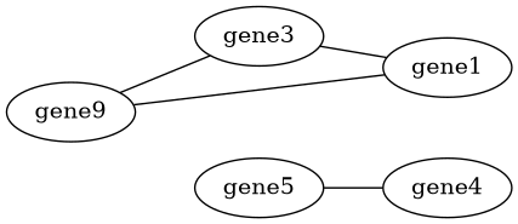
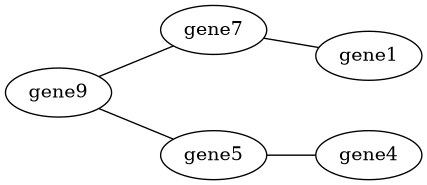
  strict graph {
    rankdir=LR
    node [Sequence=Sequence1 present=True]
    n1 [label=gene9]
-   gene3
+   gene3 [label=gene7]
    gene1
    gene4 [present=False]
    gene5 [present=False]
    n1 -- gene3
-   n1 -- gene1
+   n1 -- gene5
    gene3 -- gene1
    gene5 -- gene4
  }
